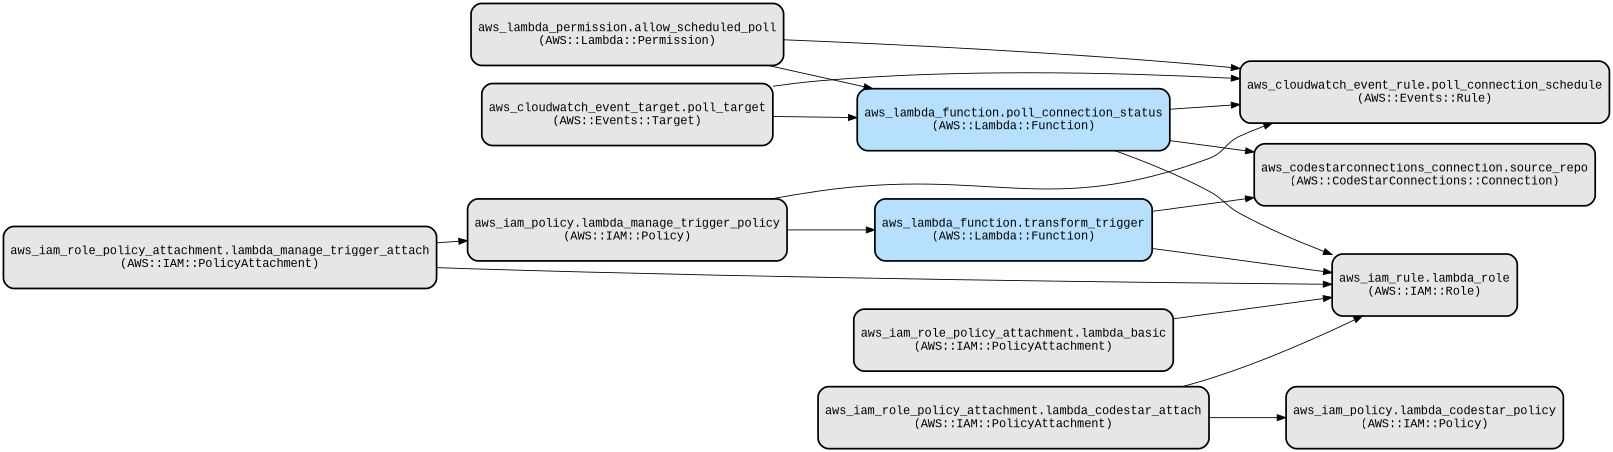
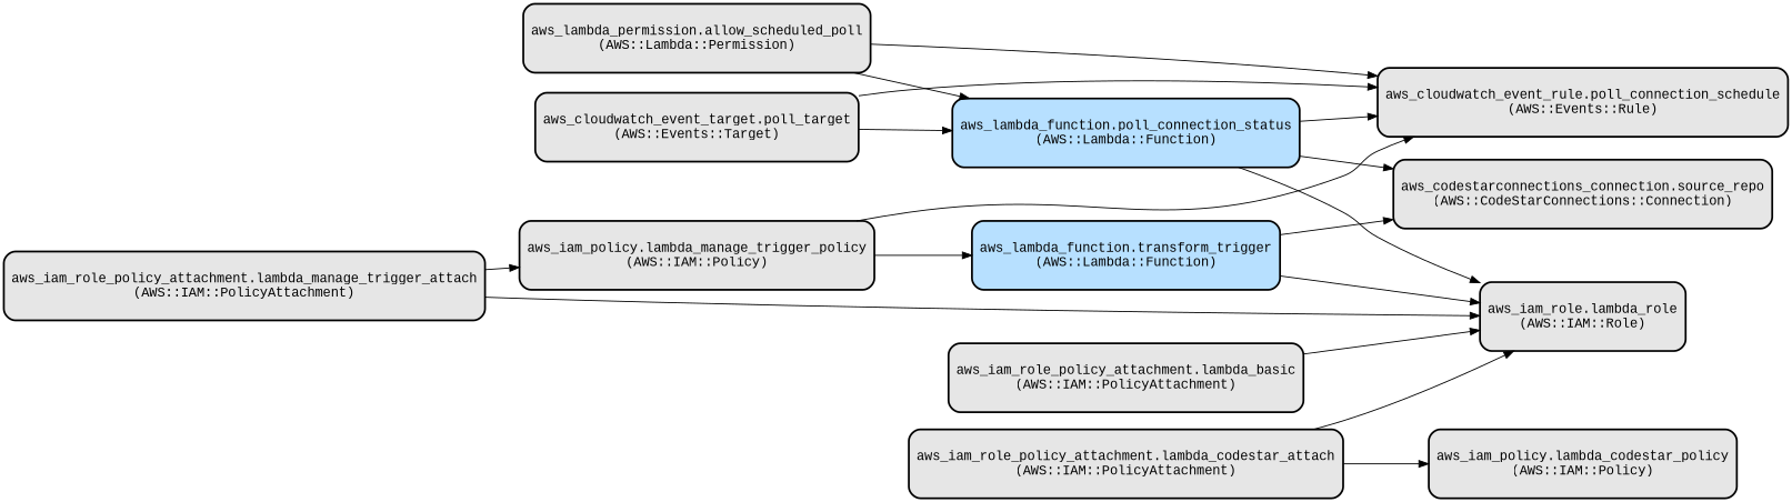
  digraph {
    rankdir=LR
    fontname="Liberation Mono"
    node [color=black fillcolor="#E6E6E6" fontname="Liberation Mono" shape=rectangle style="filled,bold,rounded"]
    edge [fontname="Liberation Mono"]
    n1 [height=1 label="aws_codestarconnections_connection.source_repo\n(AWS::CodeStarConnections::Connection)"]
-   n2 [height=1 label="aws_iam_rule.lambda_role\n(AWS::IAM::Role)"]
+   n2 [height=1 label="aws_iam_role.lambda_role\n(AWS::IAM::Role)"]
    n3 [fillcolor="#B7E0FF" height=1 label="aws_lambda_function.transform_trigger\n(AWS::Lambda::Function)"]
    n4 [fillcolor="#B7E0FF" height=1 label="aws_lambda_function.poll_connection_status\n(AWS::Lambda::Function)"]
    n5 [height=1 label="aws_cloudwatch_event_rule.poll_connection_schedule\n(AWS::Events::Rule)"]
    n6 [height=1 label="aws_cloudwatch_event_target.poll_target\n(AWS::Events::Target)"]
    n7 [height=1 label="aws_lambda_permission.allow_scheduled_poll\n(AWS::Lambda::Permission)"]
    n8 [height=1 label="aws_iam_policy.lambda_codestar_policy\n(AWS::IAM::Policy)"]
    n9 [height=1 label="aws_iam_role_policy_attachment.lambda_codestar_attach\n(AWS::IAM::PolicyAttachment)"]
    n10 [height=1 label="aws_iam_role_policy_attachment.lambda_basic\n(AWS::IAM::PolicyAttachment)"]
    n11 [height=1 label="aws_iam_policy.lambda_manage_trigger_policy\n(AWS::IAM::Policy)"]
    n12 [height=1 label="aws_iam_role_policy_attachment.lambda_manage_trigger_attach\n(AWS::IAM::PolicyAttachment)"]
    n3 -> n1
    n3 -> n2
    n4 -> n1
    n4 -> n2
    n4 -> n5
    n6 -> n4
    n6 -> n5
    n7 -> n4
    n7 -> n5
    n9 -> n2
    n9 -> n8
    n10 -> n2
    n11 -> n3
    n11 -> n5
    n12 -> n2
    n12 -> n11
  }
